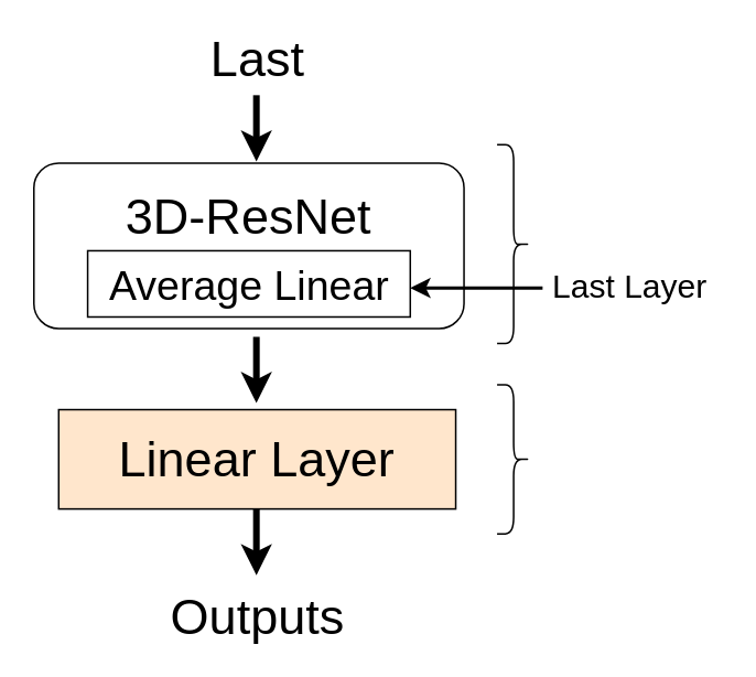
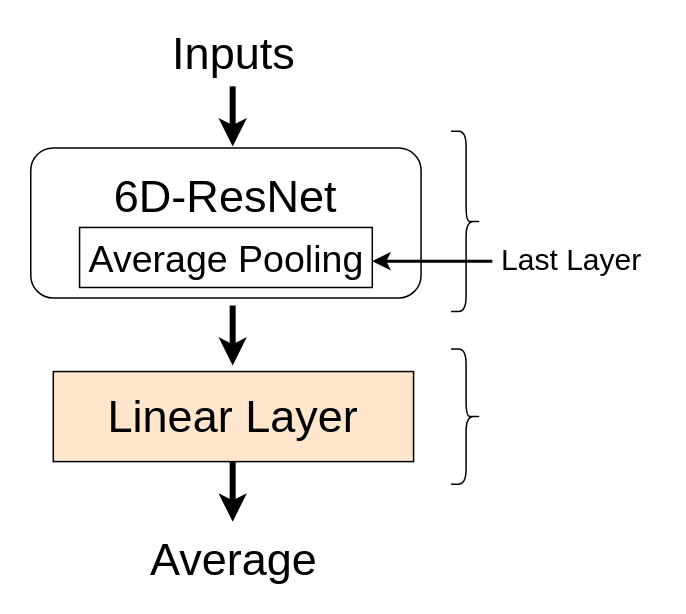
  <mxCell id="0" />
  <mxCell id="1" parent="0" />
- <mxCell id="2" value="&lt;font style=&quot;font-size: 30px&quot;&gt;Last&lt;br&gt;&lt;/font&gt;" style="text;html=1;align=center;verticalAlign=middle;resizable=0;points=[];autosize=1;" parent="1" vertex="1"><mxGeometry x="105" y="20" width="100" height="30" as="geometry" /></mxCell>
+ <mxCell id="2" value="&lt;font style=&quot;font-size: 30px&quot;&gt;Inputs&lt;br&gt;&lt;/font&gt;" style="text;html=1;align=center;verticalAlign=middle;resizable=0;points=[];autosize=1;" parent="1" vertex="1"><mxGeometry x="105" y="20" width="100" height="30" as="geometry" /></mxCell>
  <mxCell id="3" value="" style="endArrow=classic;html=1;strokeWidth=4;" parent="1" edge="1"><mxGeometry width="50" height="50" relative="1" as="geometry"><mxPoint x="154.5" y="57" as="sourcePoint" /><mxPoint x="154.5" y="97" as="targetPoint" /></mxGeometry></mxCell>
  <mxCell id="4" value="" style="endArrow=classic;html=1;strokeWidth=4;" parent="1" edge="1"><mxGeometry width="50" height="50" relative="1" as="geometry"><mxPoint x="154.5" y="203" as="sourcePoint" /><mxPoint x="154.5" y="243" as="targetPoint" /></mxGeometry></mxCell>
  <mxCell id="5" value="&lt;font style=&quot;font-size: 30px&quot;&gt;Linear Layer&lt;/font&gt;" style="rounded=0;whiteSpace=wrap;html=1;fillColor=#ffe6cc;" parent="1" vertex="1"><mxGeometry x="35" y="247" width="240" height="60" as="geometry" /></mxCell>
  <mxCell id="6" value="" style="shape=curlyBracket;whiteSpace=wrap;html=1;rounded=1;rotation=-180;" parent="1" vertex="1"><mxGeometry x="300" y="87" width="20" height="120" as="geometry" /></mxCell>
  <mxCell id="7" value="" style="shape=curlyBracket;whiteSpace=wrap;html=1;rounded=1;rotation=-180;" parent="1" vertex="1"><mxGeometry x="300" y="232" width="20" height="90" as="geometry" /></mxCell>
  <mxCell id="8" value="" style="endArrow=classic;html=1;strokeWidth=4;" parent="1" edge="1"><mxGeometry width="50" height="50" relative="1" as="geometry"><mxPoint x="154.5" y="307" as="sourcePoint" /><mxPoint x="154.5" y="347" as="targetPoint" /></mxGeometry></mxCell>
- <mxCell id="9" value="&lt;font style=&quot;font-size: 30px&quot;&gt;Outputs&lt;br&gt;&lt;/font&gt;" style="text;html=1;align=center;verticalAlign=middle;resizable=0;points=[];autosize=1;" parent="1" vertex="1"><mxGeometry x="95" y="357" width="120" height="30" as="geometry" /></mxCell>
- <mxCell id="10" value="&lt;font style=&quot;font-size: 30px&quot;&gt;3D-ResNet&lt;br&gt;&lt;br&gt;&lt;/font&gt;" style="rounded=1;whiteSpace=wrap;html=1;" parent="1" vertex="1"><mxGeometry x="20" y="98" width="260" height="100" as="geometry" /></mxCell>
- <mxCell id="11" value="&lt;font style=&quot;font-size: 25px&quot;&gt;Average Linear&lt;/font&gt;" style="rounded=0;whiteSpace=wrap;html=1;" parent="1" vertex="1"><mxGeometry x="52.51" y="151" width="195" height="40" as="geometry" /></mxCell>
+ <mxCell id="9" value="&lt;font style=&quot;font-size: 30px&quot;&gt;Average&lt;br&gt;&lt;/font&gt;" style="text;html=1;align=center;verticalAlign=middle;resizable=0;points=[];autosize=1;" parent="1" vertex="1"><mxGeometry x="95" y="357" width="120" height="30" as="geometry" /></mxCell>
+ <mxCell id="10" value="&lt;font style=&quot;font-size: 30px&quot;&gt;6D-ResNet&lt;br&gt;&lt;br&gt;&lt;/font&gt;" style="rounded=1;whiteSpace=wrap;html=1;" parent="1" vertex="1"><mxGeometry x="20" y="98" width="260" height="100" as="geometry" /></mxCell>
+ <mxCell id="11" value="&lt;font style=&quot;font-size: 25px&quot;&gt;Average Pooling&lt;/font&gt;" style="rounded=0;whiteSpace=wrap;html=1;" parent="1" vertex="1"><mxGeometry x="52.51" y="151" width="195" height="40" as="geometry" /></mxCell>
  <mxCell id="12" value="" style="endArrow=classic;html=1;strokeWidth=2;" parent="1" edge="1"><mxGeometry width="50" height="50" relative="1" as="geometry"><mxPoint x="327.51" y="173.5" as="sourcePoint" /><mxPoint x="247.51" y="173.5" as="targetPoint" /></mxGeometry></mxCell>
  <mxCell id="13" value="&lt;font style=&quot;font-size: 20px&quot;&gt;Last Layer&lt;/font&gt;" style="text;html=1;align=center;verticalAlign=middle;resizable=0;points=[];autosize=1;" parent="1" vertex="1"><mxGeometry x="325" y="162" width="110" height="20" as="geometry" /></mxCell>
